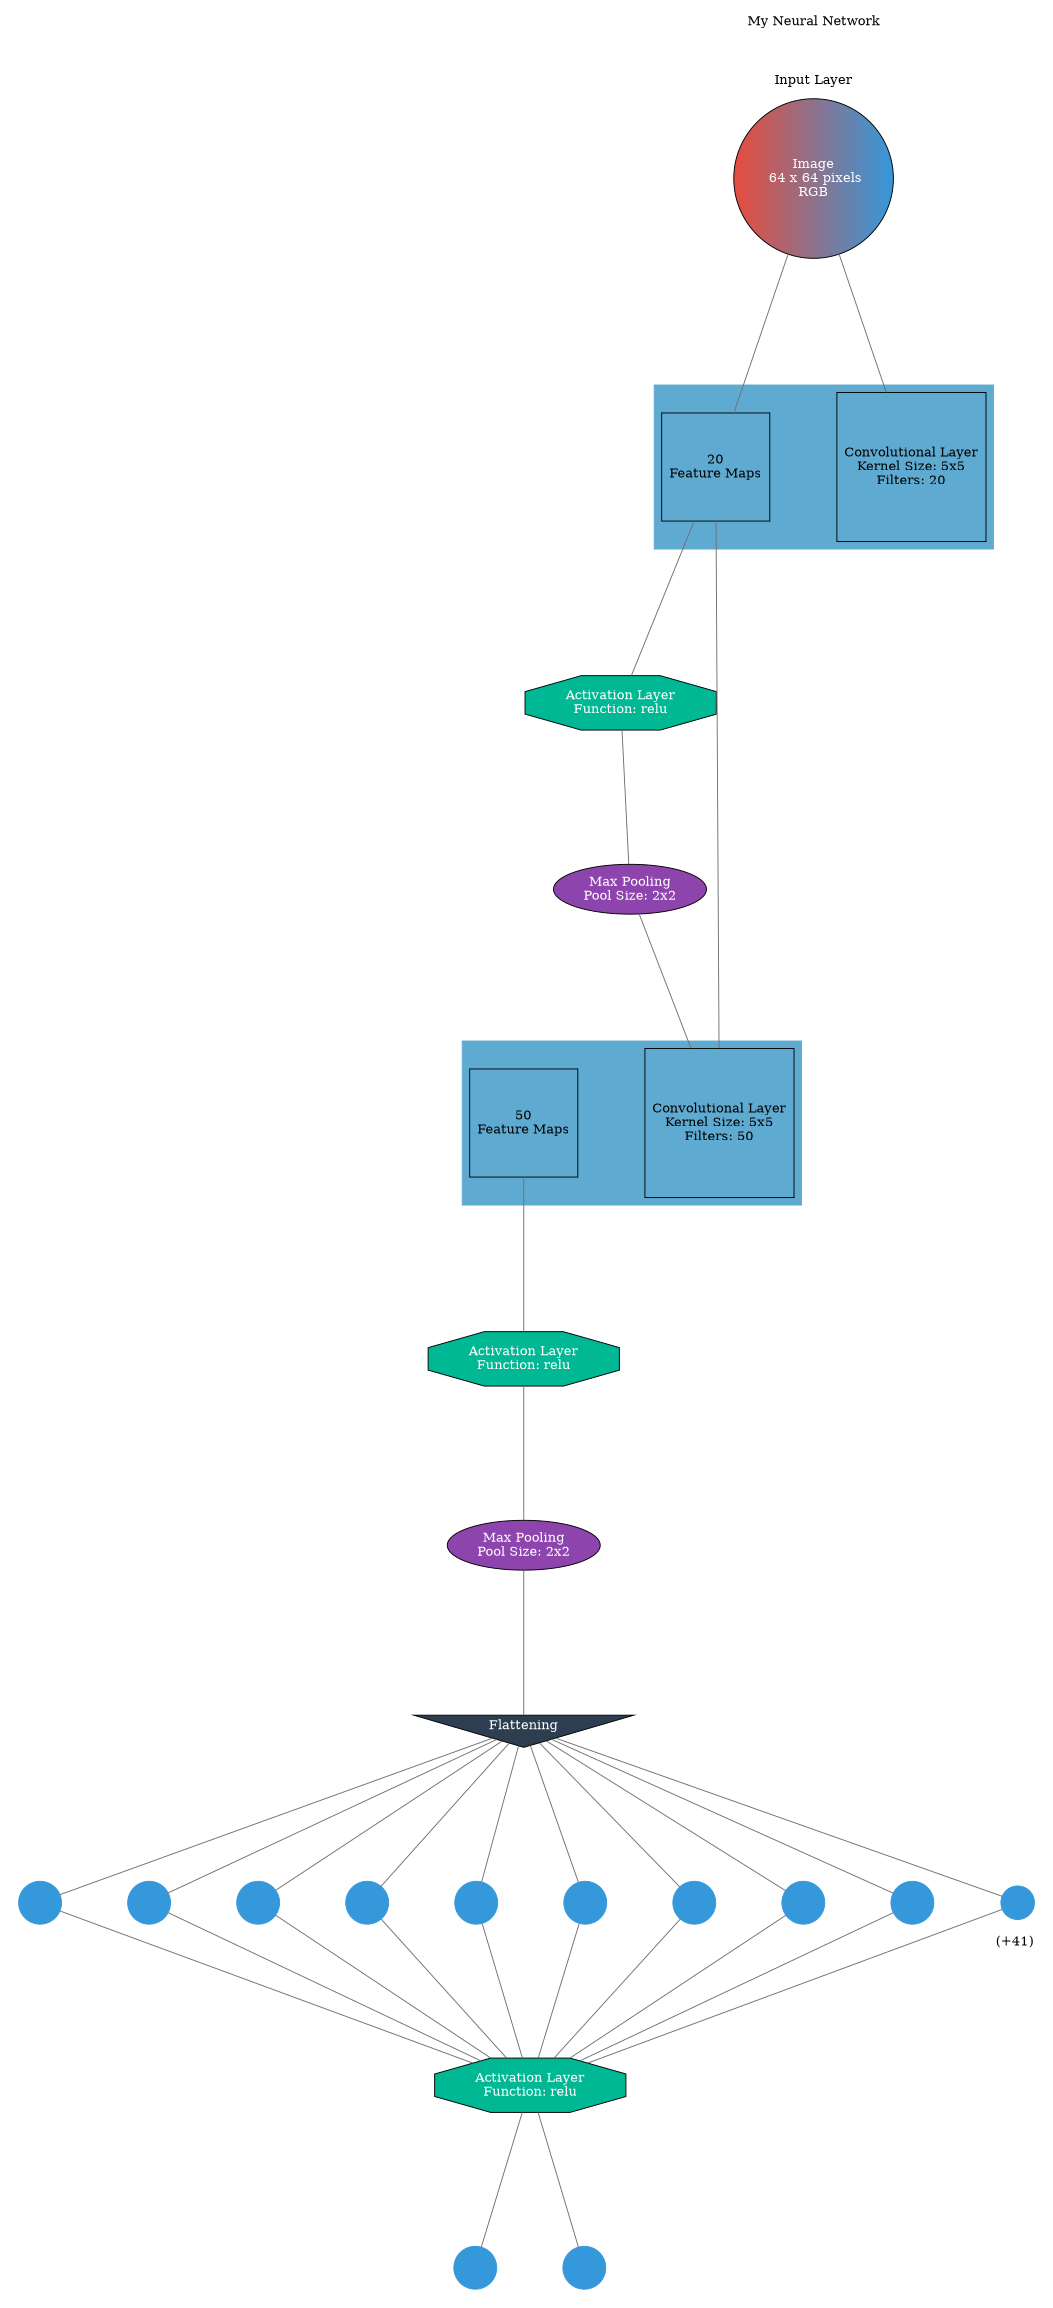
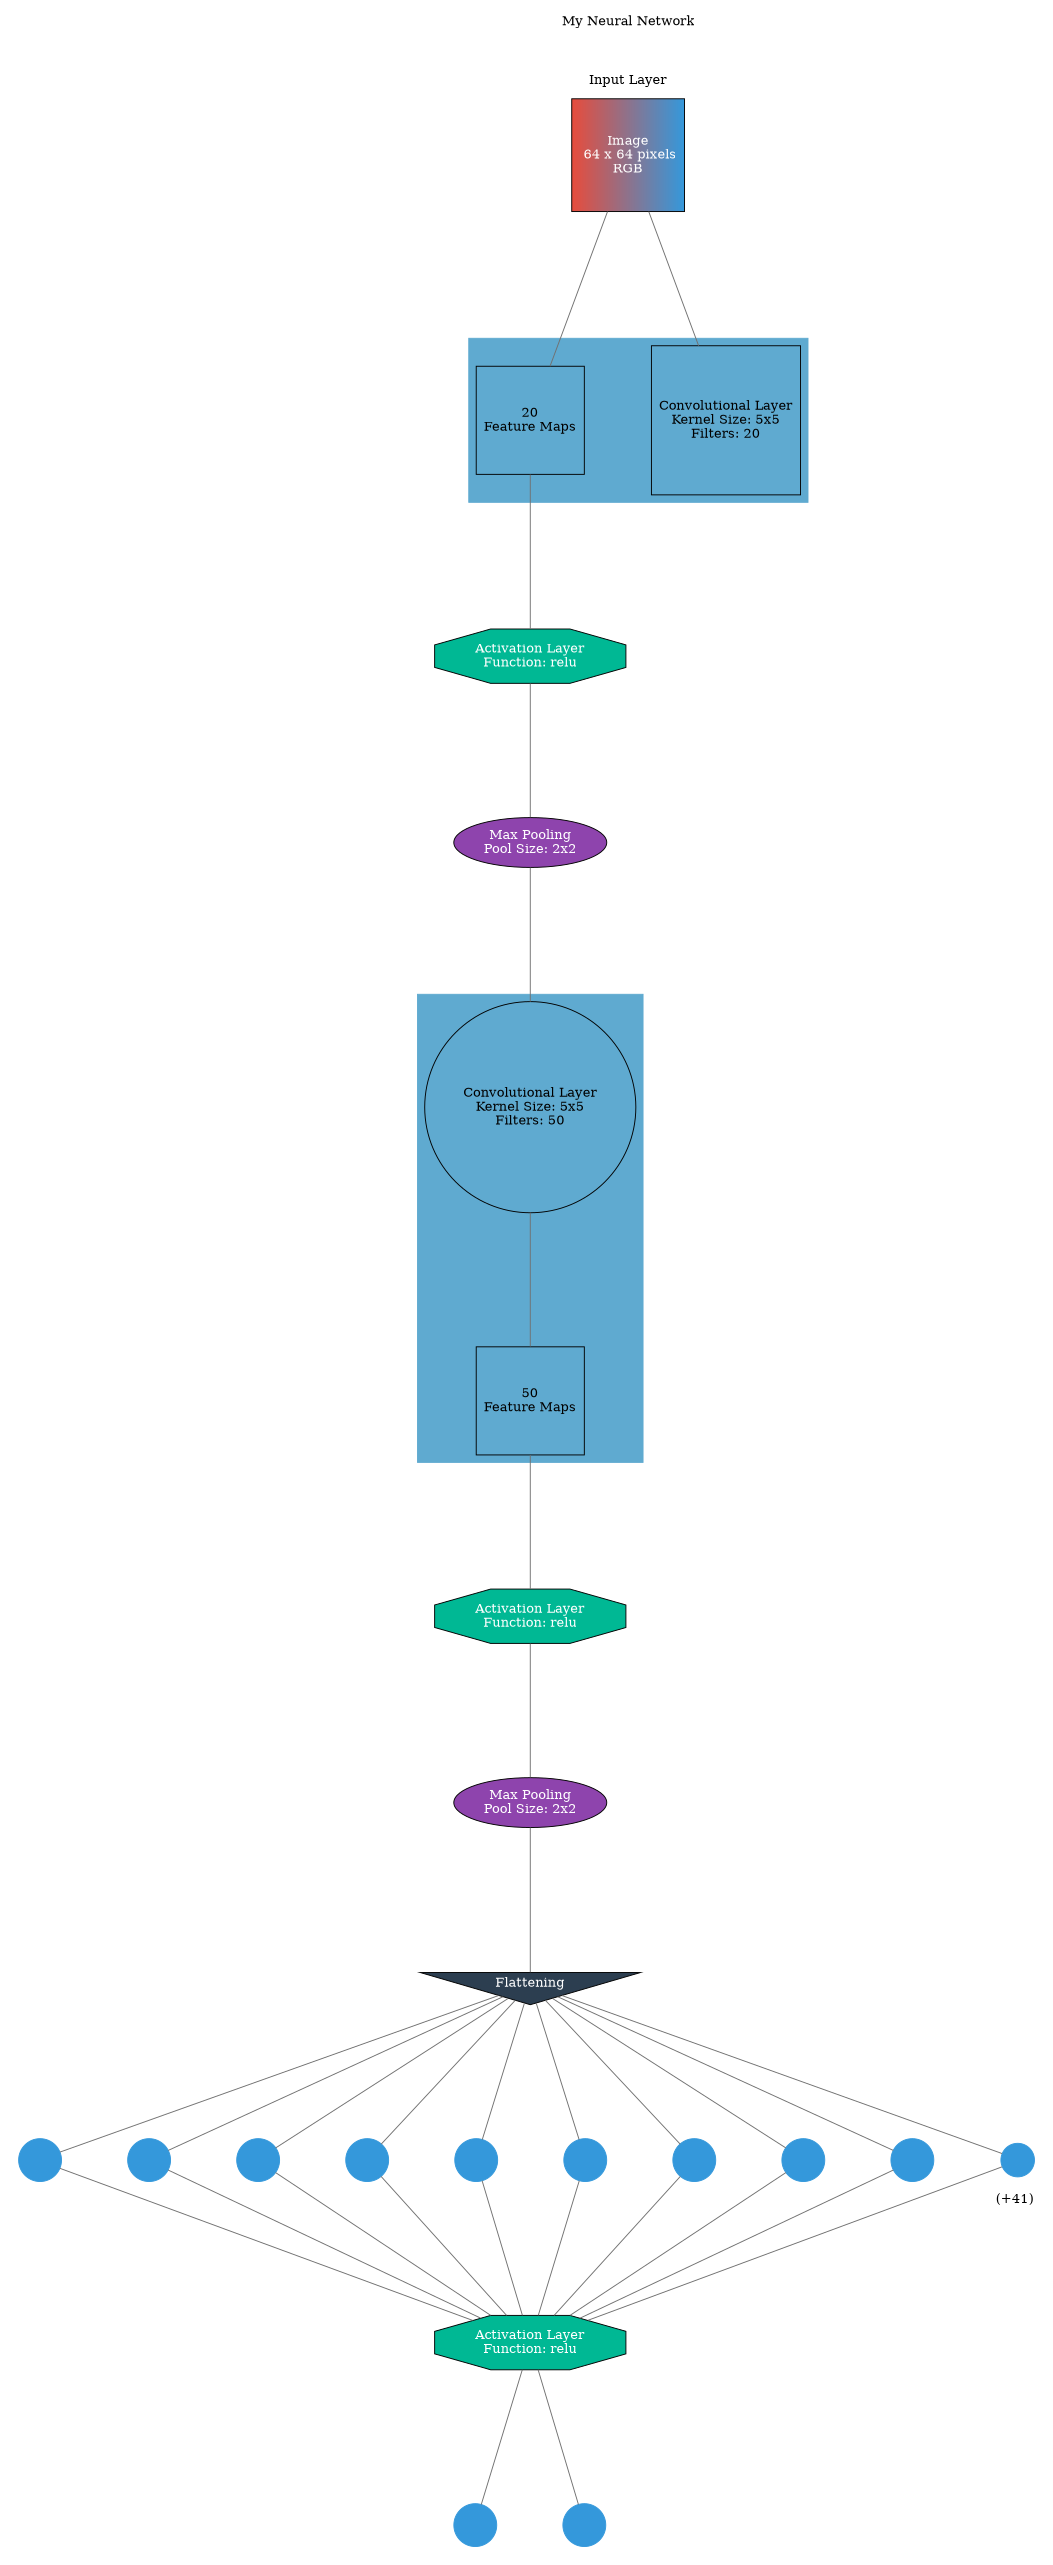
  digraph {
    arrowShape=none
    nodesep=1
    ranksep=2
    splines=false
    node [fontcolor="#3498db" shape=circle style=filled color="#3498db"]
    edge [arrowhead=none color="#707070"]
-   n1 [fillcolor="#e74c3c:#3498db" fontcolor=white label="Image\n 64 x 64 pixels\nRGB" color=""]
+   n1 [fillcolor="#e74c3c:#3498db" fontcolor=white label="Image\n 64 x 64 pixels\nRGB" shape=square color=""]
    n2 [label="Convolutional Layer\nKernel Size: 5x5\nFilters: 20" shape=square fontcolor="" style="" color=""]
    n3 [label="20\nFeature Maps" shape=square fontcolor="" style="" color=""]
-   n4 [label="Convolutional Layer\nKernel Size: 5x5\nFilters: 50" shape=square fontcolor="" style="" color=""]
+   n4 [label="Convolutional Layer\nKernel Size: 5x5\nFilters: 50" fontcolor="" style="" color=""]
    n5 [label="50\nFeature Maps" shape=square fontcolor="" style="" color=""]
    n6 [fillcolor="#00b894" fontcolor=white label="Activation Layer\nFunction: relu" shape=octagon color=""]
    n7 [fillcolor="#8e44ad" fontcolor=white label="Max Pooling\nPool Size: 2x2" shape="" color=""]
    n8 [fillcolor="#00b894" fontcolor=white label="Activation Layer\nFunction: relu" shape=octagon color=""]
    n9 [fillcolor="#8e44ad" fontcolor=white label="Max Pooling\nPool Size: 2x2" shape="" color=""]
    n10 [fillcolor="#2c3e50" fontcolor=white label=Flattening shape=invtriangle color=""]
    9
    10
    11
    12
    13
    14
    15
    16
    17
    18
    n21 [fillcolor="#00b894" fontcolor=white label="Activation Layer\nFunction: relu" shape=octagon color=""]
    20
    21
    subgraph cluster_1 {
      color=white
      label="My Neural Network\n\n\n\nInput Layer"
      n1
    }
    subgraph cluster_2 {
      color="#5faad0"
      style=filled
      n2
      n3
    }
    subgraph cluster_3 {
      color="#5faad0"
      style=filled
      n4
      n5
    }
    subgraph cluster_4 {
      color=white
      n6
    }
    subgraph cluster_5 {
      color=white
      n7
    }
    subgraph cluster_6 {
      color=white
      n8
    }
    subgraph cluster_7 {
      color=white
      n9
    }
    subgraph cluster_8 {
      color=white
      n10
    }
    subgraph cluster_9 {
      color=white
      label=" (+41)"
      labeljust=right
      labelloc=b
      rank=same
      9
      10
      11
      12
      13
      14
      15
      16
      17
      18
    }
    subgraph cluster_10 {
      color=white
      n21
    }
    subgraph cluster_11 {
      color=white
      labeljust=right
      labelloc=b
      rank=same
      20
      21
    }
    subgraph cluster_12 {
    }
    n1 -> n2
    n1 -> n3
    n3 -> n6
-   n4 -> n3
+   n4 -> n5
    n5 -> n8
    n6 -> n7
    n7 -> n4
    n8 -> n9
    n9 -> n10
    n10 -> 9
    n10 -> 10
    n10 -> 11
    n10 -> 12
    n10 -> 13
    n10 -> 14
    n10 -> 15
    n10 -> 16
    n10 -> 17
    n10 -> 18
    9 -> n21
    10 -> n21
    11 -> n21
    12 -> n21
    13 -> n21
    14 -> n21
    15 -> n21
    16 -> n21
    17 -> n21
    18 -> n21
    n21 -> 20
    n21 -> 21
  }
